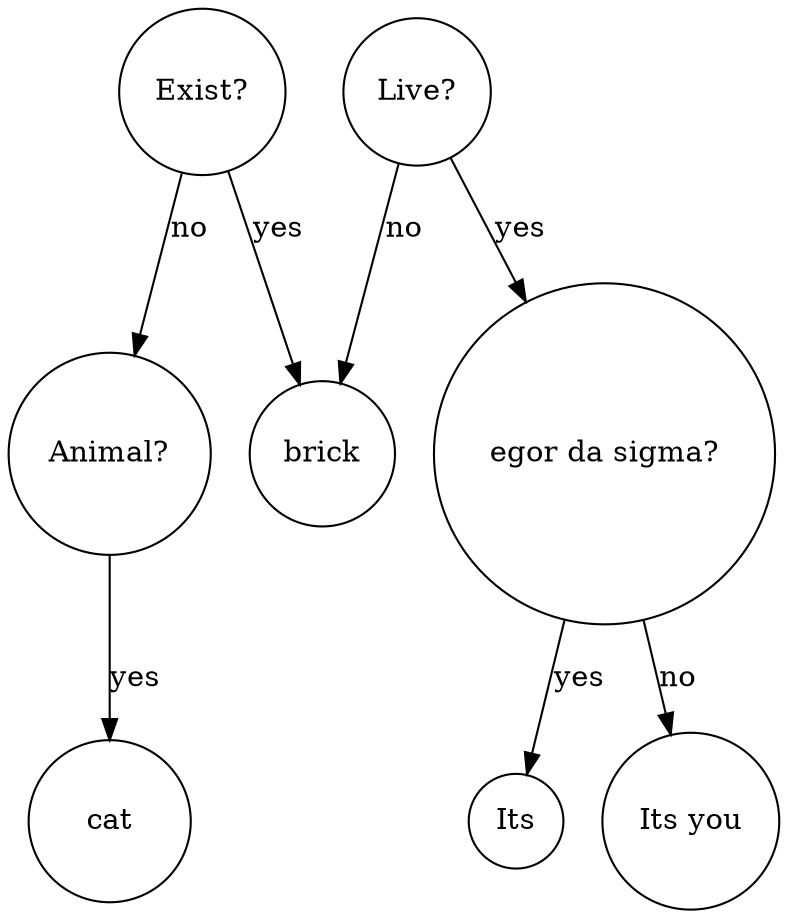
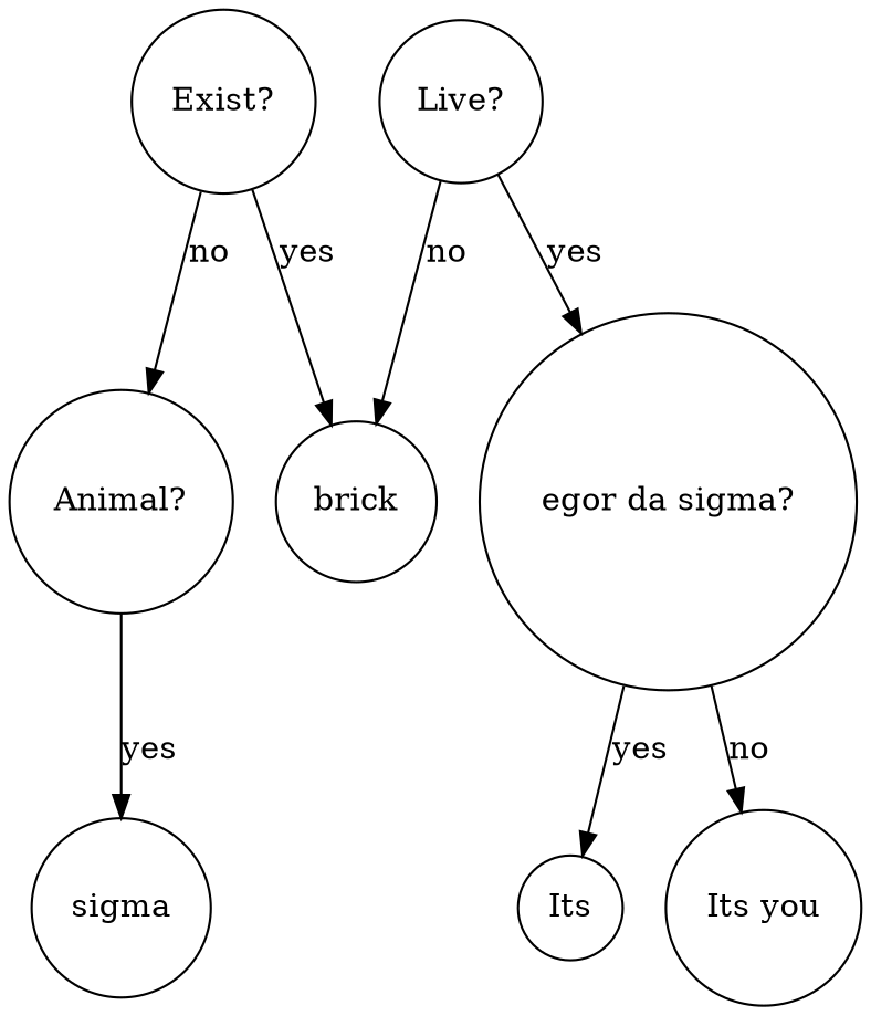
  digraph {
    node [shape=circle]
    "Exist?"
    "Animal?"
    brick
    "Live?"
    "egor da sigma?"
-   cat
+   cat [label=sigma]
    n7 [label=Its]
    "Its you"
    "Exist?" -> "Animal?" [label=no]
    "Exist?" -> brick [label=yes]
    "Animal?" -> cat [label=yes]
    "Live?" -> brick [label=no]
    "Live?" -> "egor da sigma?" [label=yes]
    "egor da sigma?" -> n7 [label=yes]
    "egor da sigma?" -> "Its you" [label=no]
  }
